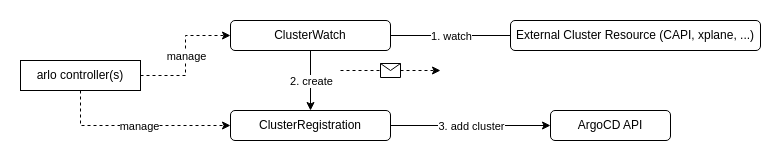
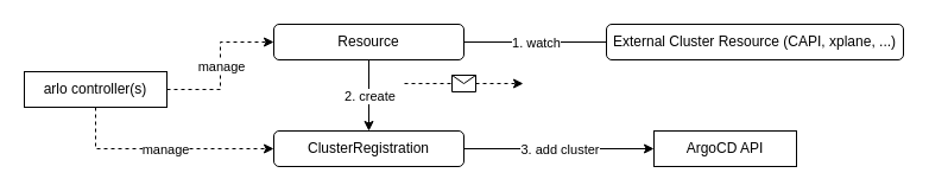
  <mxCell id="0" />
  <mxCell id="1" parent="0" />
- <mxCell id="2" value="ClusterWatch" style="rounded=1;whiteSpace=wrap;html=1;" vertex="1" parent="1"><mxGeometry x="230" y="20" width="160" height="30" as="geometry" /></mxCell>
+ <mxCell id="2" value="Resource" style="rounded=1;whiteSpace=wrap;html=1;" vertex="1" parent="1"><mxGeometry x="230" y="20" width="160" height="30" as="geometry" /></mxCell>
  <mxCell id="3" value="ClusterRegistration" style="rounded=1;whiteSpace=wrap;html=1;" vertex="1" parent="1"><mxGeometry x="230" y="110" width="160" height="30" as="geometry" /></mxCell>
  <mxCell id="4" value="External Cluster Resource (CAPI, xplane, ...)" style="rounded=1;whiteSpace=wrap;html=1;" vertex="1" parent="1"><mxGeometry x="510" y="20" width="250" height="30" as="geometry" /></mxCell>
- <mxCell id="5" value="ArgoCD API" style="whiteSpace=wrap;html=1;rounded=1;" vertex="1" parent="1"><mxGeometry x="550" y="110" width="120" height="30" as="geometry" /></mxCell>
+ <mxCell id="5" value="ArgoCD API" style="rounded=0;whiteSpace=wrap;html=1;" vertex="1" parent="1"><mxGeometry x="550" y="110" width="120" height="30" as="geometry" /></mxCell>
  <mxCell id="6" value="arlo controller(s)" style="rounded=0;whiteSpace=wrap;html=1;" vertex="1" parent="1"><mxGeometry x="20" y="60" width="120" height="30" as="geometry" /></mxCell>
  <mxCell id="7" value="" style="endArrow=none;html=1;rounded=0;edgeStyle=orthogonalEdgeStyle;exitX=1;exitY=0.5;exitDx=0;exitDy=0;entryX=0;entryY=0.5;entryDx=0;entryDy=0;" edge="1" parent="1" source="2" target="4"><mxGeometry relative="1" as="geometry"><mxPoint x="400" y="70" as="sourcePoint" /><mxPoint x="500" y="70" as="targetPoint" /></mxGeometry></mxCell>
  <mxCell id="8" value="1. watch" style="edgeLabel;resizable=0;html=1;align=center;verticalAlign=middle;" connectable="0" vertex="1" parent="7"><mxGeometry relative="1" as="geometry" /></mxCell>
  <mxCell id="9" value="" style="endArrow=classic;html=1;rounded=0;edgeStyle=orthogonalEdgeStyle;exitX=0.5;exitY=1;exitDx=0;exitDy=0;entryX=0.5;entryY=0;entryDx=0;entryDy=0;" edge="1" parent="1" source="2" target="3"><mxGeometry relative="1" as="geometry"><mxPoint x="400" y="45" as="sourcePoint" /><mxPoint x="520" y="45" as="targetPoint" /></mxGeometry></mxCell>
  <mxCell id="10" value="2. create" style="edgeLabel;resizable=0;html=1;align=center;verticalAlign=middle;" connectable="0" vertex="1" parent="9"><mxGeometry relative="1" as="geometry" /></mxCell>
  <mxCell id="11" value="" style="endArrow=classic;html=1;rounded=0;edgeStyle=orthogonalEdgeStyle;exitX=1;exitY=0.5;exitDx=0;exitDy=0;entryX=0;entryY=0.5;entryDx=0;entryDy=0;" edge="1" parent="1" source="3" target="5"><mxGeometry relative="1" as="geometry"><mxPoint x="320" y="60" as="sourcePoint" /><mxPoint x="320" y="120" as="targetPoint" /></mxGeometry></mxCell>
  <mxCell id="12" value="3. add cluster" style="edgeLabel;resizable=0;html=1;align=center;verticalAlign=middle;" connectable="0" vertex="1" parent="11"><mxGeometry relative="1" as="geometry" /></mxCell>
  <mxCell id="13" value="" style="endArrow=classic;html=1;rounded=0;edgeStyle=orthogonalEdgeStyle;exitX=1;exitY=0.5;exitDx=0;exitDy=0;entryX=0;entryY=0.5;entryDx=0;entryDy=0;dashed=1;" edge="1" parent="1" source="6" target="2"><mxGeometry relative="1" as="geometry"><mxPoint x="330" y="70" as="sourcePoint" /><mxPoint x="330" y="130" as="targetPoint" /></mxGeometry></mxCell>
  <mxCell id="14" value="manage" style="edgeLabel;resizable=0;html=1;align=center;verticalAlign=middle;" connectable="0" vertex="1" parent="13"><mxGeometry relative="1" as="geometry" /></mxCell>
  <mxCell id="15" value="" style="endArrow=classic;html=1;rounded=0;edgeStyle=orthogonalEdgeStyle;exitX=0.5;exitY=1;exitDx=0;exitDy=0;entryX=0;entryY=0.5;entryDx=0;entryDy=0;dashed=1;" edge="1" parent="1" source="6" target="3"><mxGeometry relative="1" as="geometry"><mxPoint x="170" y="85" as="sourcePoint" /><mxPoint x="240" y="45" as="targetPoint" /></mxGeometry></mxCell>
  <mxCell id="16" value="manage" style="edgeLabel;resizable=0;html=1;align=center;verticalAlign=middle;" connectable="0" vertex="1" parent="15"><mxGeometry relative="1" as="geometry" /></mxCell>
  <mxCell id="17" value="" style="endArrow=classic;html=1;rounded=0;dashed=1;edgeStyle=orthogonalEdgeStyle;" edge="1" parent="1"><mxGeometry relative="1" as="geometry"><mxPoint x="340" y="70" as="sourcePoint" /><mxPoint x="440" y="70" as="targetPoint" /></mxGeometry></mxCell>
  <mxCell id="18" value="" style="shape=message;html=1;outlineConnect=0;" vertex="1" parent="17"><mxGeometry width="20" height="14" relative="1" as="geometry"><mxPoint x="-10" y="-7" as="offset" /></mxGeometry></mxCell>
